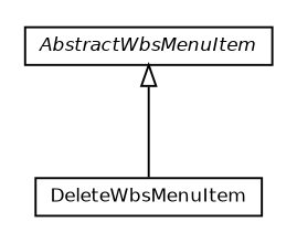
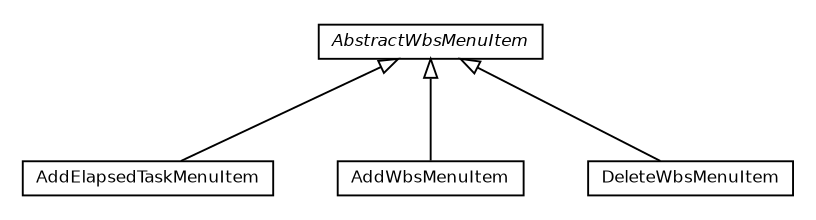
  digraph {
    nodesep=0.25
    ranksep=0.5
    node [fontcolor=black fontname=Helvetica fontsize=9.0 shape=plaintext]
    edge [arrowtail=empty dir=back fontname=Helvetica fontsize=10 headport=p labelfontname=Helvetica labelfontsize=10 tailport=p]
+   n1 [label=<<table title="net.ljcomputing.sr.fx.menu.item.AddElapsedTaskMenuItem" border="0" cellborder="1" cellspacing="0" cellpadding="2" port="p" href="./AddElapsedTaskMenuItem.html"> 		<tr><td><table border="0" cellspacing="0" cellpadding="1"> <tr><td align="center" balign="center"> AddElapsedTaskMenuItem </td></tr> 		</table></td></tr> 		</table>>]
+   n2 [label=<<table title="net.ljcomputing.sr.fx.menu.item.AddWbsMenuItem" border="0" cellborder="1" cellspacing="0" cellpadding="2" port="p" href="./AddWbsMenuItem.html"> 		<tr><td><table border="0" cellspacing="0" cellpadding="1"> <tr><td align="center" balign="center"> AddWbsMenuItem </td></tr> 		</table></td></tr> 		</table>>]
    n3 [label=<<table title="net.ljcomputing.sr.fx.menu.item.AbstractWbsMenuItem" border="0" cellborder="1" cellspacing="0" cellpadding="2" port="p" href="./AbstractWbsMenuItem.html"> 		<tr><td><table border="0" cellspacing="0" cellpadding="1"> <tr><td align="center" balign="center"><font face="Helvetica-Oblique"> AbstractWbsMenuItem </font></td></tr> 		</table></td></tr> 		</table>>]
    n4 [label=<<table title="net.ljcomputing.sr.fx.menu.item.DeleteWbsMenuItem" border="0" cellborder="1" cellspacing="0" cellpadding="2" port="p" href="./DeleteWbsMenuItem.html"> 		<tr><td><table border="0" cellspacing="0" cellpadding="1"> <tr><td align="center" balign="center"> DeleteWbsMenuItem </td></tr> 		</table></td></tr> 		</table>>]
+   n3 -> n1
+   n3 -> n2
    n3 -> n4
  }
